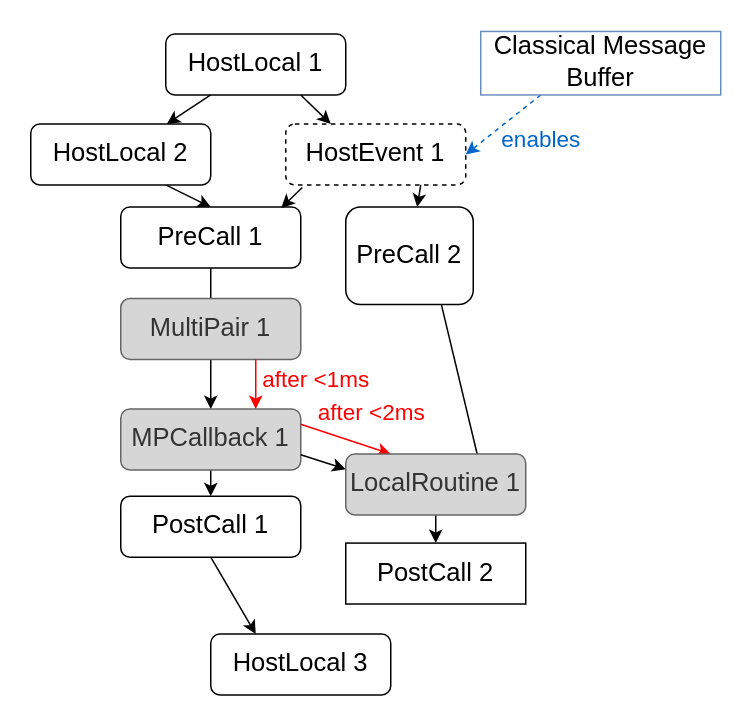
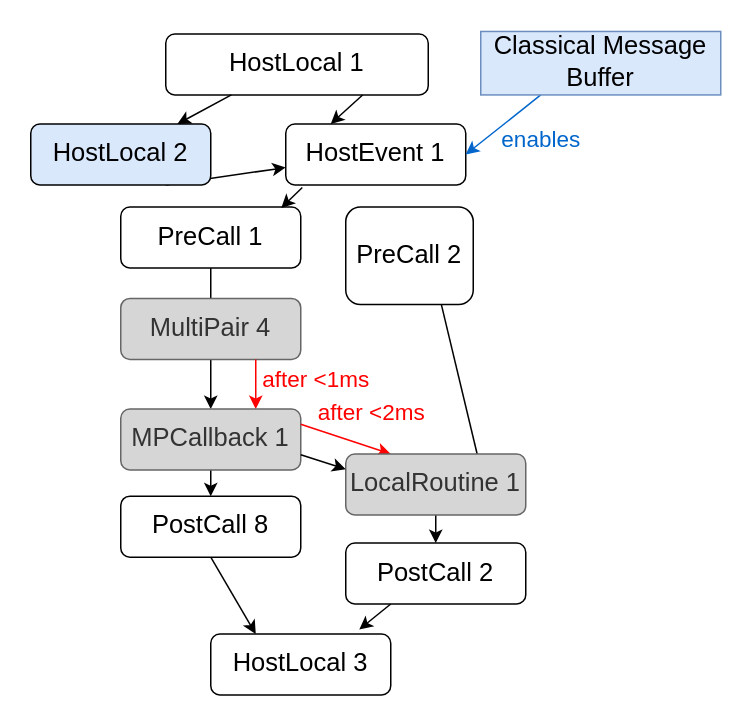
  <mxCell id="0" />
  <mxCell id="1" parent="0" />
- <mxCell id="2" value="HostLocal 1" style="rounded=1;whiteSpace=wrap;html=1;fontSize=17;container=0;fillStyle=auto;" parent="1" vertex="1"><mxGeometry x="110" y="22" width="120" height="40.615" as="geometry" /></mxCell>
- <mxCell id="3" value="HostEvent 1" style="rounded=1;whiteSpace=wrap;html=1;fontSize=17;container=0;dashed=1;" parent="1" vertex="1"><mxGeometry x="190" y="82.002" width="120" height="40.615" as="geometry" /></mxCell>
+ <mxCell id="2" value="HostLocal 1" style="rounded=1;whiteSpace=wrap;html=1;fontSize=17;container=0;fillStyle=auto;" parent="1" vertex="1"><mxGeometry x="110" y="22" width="175" height="40.615" as="geometry" /></mxCell>
+ <mxCell id="3" value="HostEvent 1" style="rounded=1;whiteSpace=wrap;html=1;fontSize=17;container=0;" parent="1" vertex="1"><mxGeometry x="190" y="82.002" width="120" height="40.615" as="geometry" /></mxCell>
  <mxCell id="4" style="edgeStyle=none;html=1;exitX=0.75;exitY=1;exitDx=0;exitDy=0;entryX=0.25;entryY=0;entryDx=0;entryDy=0;fontSize=17;" parent="1" source="2" target="3" edge="1"><mxGeometry relative="1" as="geometry" /></mxCell>
  <mxCell id="5" style="edgeStyle=none;html=1;exitX=0.5;exitY=1;exitDx=0;exitDy=0;entryX=0.5;entryY=0;entryDx=0;entryDy=0;endArrow=none;" parent="1" source="6" target="14" edge="1"><mxGeometry relative="1" as="geometry" /></mxCell>
  <mxCell id="6" value="PreCall 1" style="rounded=1;whiteSpace=wrap;html=1;fontSize=17;container=0;" parent="1" vertex="1"><mxGeometry x="80" y="137.385" width="120" height="40.615" as="geometry" /></mxCell>
  <mxCell id="7" style="edgeStyle=none;html=1;exitX=0.092;exitY=1.042;exitDx=0;exitDy=0;entryX=0.892;entryY=0.015;entryDx=0;entryDy=0;fontSize=17;exitPerimeter=0;entryPerimeter=0;" parent="1" source="3" target="6" edge="1"><mxGeometry relative="1" as="geometry" /></mxCell>
  <mxCell id="8" style="edgeStyle=none;html=1;exitX=0.5;exitY=1;exitDx=0;exitDy=0;entryX=0.25;entryY=0;entryDx=0;entryDy=0;" parent="1" source="9" target="27" edge="1"><mxGeometry relative="1" as="geometry" /></mxCell>
- <mxCell id="9" value="PostCall 1" style="rounded=1;whiteSpace=wrap;html=1;fontSize=17;container=0;" parent="1" vertex="1"><mxGeometry x="80" y="330.155" width="120" height="40.615" as="geometry" /></mxCell>
- <mxCell id="10" style="edgeStyle=none;html=1;exitX=0.75;exitY=1;exitDx=0;exitDy=0;entryX=0.5;entryY=0;entryDx=0;entryDy=0;fontSize=17;" parent="1" source="11" target="6" edge="1"><mxGeometry relative="1" as="geometry" /></mxCell>
- <mxCell id="11" value="HostLocal 2" style="rounded=1;whiteSpace=wrap;html=1;fontSize=17;container=0;" parent="1" vertex="1"><mxGeometry x="20" y="82.002" width="120" height="40.615" as="geometry" /></mxCell>
+ <mxCell id="9" value="PostCall 8" style="rounded=1;whiteSpace=wrap;html=1;fontSize=17;container=0;" parent="1" vertex="1"><mxGeometry x="80" y="330.155" width="120" height="40.615" as="geometry" /></mxCell>
+ <mxCell id="10" style="edgeStyle=none;html=1;exitX=0.75;exitY=1;exitDx=0;exitDy=0;fontSize=17;" parent="1" source="11" target="3" edge="1"><mxGeometry relative="1" as="geometry" /></mxCell>
+ <mxCell id="11" value="HostLocal 2" style="rounded=1;whiteSpace=wrap;html=1;fontSize=17;container=0;fillColor=#dae8fc;" parent="1" vertex="1"><mxGeometry x="20" y="82.002" width="120" height="40.615" as="geometry" /></mxCell>
  <mxCell id="12" style="edgeStyle=none;html=1;exitX=0.25;exitY=1;exitDx=0;exitDy=0;fontSize=17;" parent="1" source="2" target="11" edge="1"><mxGeometry relative="1" as="geometry" /></mxCell>
  <mxCell id="13" style="edgeStyle=none;html=1;exitX=0.5;exitY=1;exitDx=0;exitDy=0;entryX=0.5;entryY=0;entryDx=0;entryDy=0;" parent="1" source="14" target="17" edge="1"><mxGeometry relative="1" as="geometry" /></mxCell>
- <mxCell id="14" value="MultiPair 1" style="rounded=1;whiteSpace=wrap;html=1;fontSize=17;container=0;fillColor=#D6D6D6;strokeColor=#666666;fontColor=#333333;" parent="1" vertex="1"><mxGeometry x="80" y="198.308" width="120" height="40.615" as="geometry" /></mxCell>
+ <mxCell id="14" value="MultiPair 4" style="rounded=1;whiteSpace=wrap;html=1;fontSize=17;container=0;fillColor=#D6D6D6;strokeColor=#666666;fontColor=#333333;" parent="1" vertex="1"><mxGeometry x="80" y="198.308" width="120" height="40.615" as="geometry" /></mxCell>
  <mxCell id="15" style="edgeStyle=none;html=1;exitX=0.5;exitY=1;exitDx=0;exitDy=0;entryX=0.5;entryY=0;entryDx=0;entryDy=0;" parent="1" source="17" target="9" edge="1"><mxGeometry relative="1" as="geometry" /></mxCell>
  <mxCell id="16" value="after &amp;lt;1ms" style="edgeStyle=none;html=1;exitX=0.75;exitY=0;exitDx=0;exitDy=0;entryX=0.75;entryY=1;entryDx=0;entryDy=0;strokeColor=#FF0000;fontColor=#FF0000;startArrow=classic;startFill=1;endArrow=none;endFill=0;fontSize=15;labelBackgroundColor=none;" parent="1" source="17" target="14" edge="1"><mxGeometry x="0.209" y="-40" relative="1" as="geometry"><mxPoint as="offset" /></mxGeometry></mxCell>
  <mxCell id="17" value="MPCallback 1" style="rounded=1;whiteSpace=wrap;html=1;fontSize=17;container=0;fillColor=#D6D6D6;strokeColor=#666666;fontColor=#333333;" parent="1" vertex="1"><mxGeometry x="80" y="272.002" width="120" height="40.615" as="geometry" /></mxCell>
  <mxCell id="18" style="edgeStyle=none;html=1;exitX=0.75;exitY=1;exitDx=0;exitDy=0;" parent="1" source="19" edge="1"><mxGeometry relative="1" as="geometry"><mxPoint x="320" y="312" as="targetPoint" /></mxGeometry></mxCell>
  <mxCell id="19" value="PreCall 2" style="rounded=1;whiteSpace=wrap;html=1;fontSize=17;container=0;" parent="1" vertex="1"><mxGeometry x="230" y="137.385" width="85" height="65" as="geometry" /></mxCell>
- <mxCell id="20" style="edgeStyle=none;html=1;exitX=0.75;exitY=1;exitDx=0;exitDy=0;fontSize=17;" parent="1" source="3" target="19" edge="1"><mxGeometry relative="1" as="geometry" /></mxCell>
  <mxCell id="21" style="edgeStyle=none;html=1;exitX=0.5;exitY=1;exitDx=0;exitDy=0;entryX=0.5;entryY=0;entryDx=0;entryDy=0;" parent="1" source="23" target="26" edge="1"><mxGeometry relative="1" as="geometry" /></mxCell>
  <mxCell id="22" value="after &amp;lt;2ms" style="edgeStyle=none;html=1;exitX=0.25;exitY=0;exitDx=0;exitDy=0;entryX=1;entryY=0.25;entryDx=0;entryDy=0;fontColor=#FF0000;strokeColor=#FF0000;startArrow=classic;startFill=1;endArrow=none;endFill=0;fontSize=15;labelBackgroundColor=none;" parent="1" source="23" target="17" edge="1"><mxGeometry x="-0.323" y="-23" relative="1" as="geometry"><mxPoint as="offset" /></mxGeometry></mxCell>
  <mxCell id="23" value="LocalRoutine 1" style="rounded=1;whiteSpace=wrap;html=1;fontSize=17;container=0;fillColor=#D6D6D6;strokeColor=#666666;fontColor=#333333;" parent="1" vertex="1"><mxGeometry x="230" y="301.995" width="120" height="40.615" as="geometry" /></mxCell>
  <mxCell id="24" style="edgeStyle=none;html=1;exitX=1;exitY=0.75;exitDx=0;exitDy=0;fontSize=17;entryX=0;entryY=0.25;entryDx=0;entryDy=0;" parent="1" source="17" target="23" edge="1"><mxGeometry relative="1" as="geometry"><mxPoint x="240" y="312" as="targetPoint" /></mxGeometry></mxCell>
- <mxCell id="26" value="PostCall 2" style="whiteSpace=wrap;html=1;fontSize=17;container=0;rounded=0;" parent="1" vertex="1"><mxGeometry x="230" y="361.389" width="120" height="40.615" as="geometry" /></mxCell>
+ <mxCell id="25" style="edgeStyle=none;html=1;exitX=0.25;exitY=1;exitDx=0;exitDy=0;entryX=0.825;entryY=-0.074;entryDx=0;entryDy=0;entryPerimeter=0;" parent="1" source="26" target="27" edge="1"><mxGeometry relative="1" as="geometry" /></mxCell>
+ <mxCell id="26" value="PostCall 2" style="rounded=1;whiteSpace=wrap;html=1;fontSize=17;container=0;" parent="1" vertex="1"><mxGeometry x="230" y="361.389" width="120" height="40.615" as="geometry" /></mxCell>
  <mxCell id="27" value="HostLocal 3" style="rounded=1;whiteSpace=wrap;html=1;fontSize=17;container=0;" parent="1" vertex="1"><mxGeometry x="140" y="422.005" width="120" height="40.615" as="geometry" /></mxCell>
- <mxCell id="28" value="enables" style="edgeStyle=none;html=1;exitX=0.25;exitY=1;exitDx=0;exitDy=0;strokeColor=#0066CC;fontColor=#0066CC;fontSize=15;labelBackgroundColor=none;entryX=1;entryY=0.5;entryDx=0;entryDy=0;dashed=1;" parent="1" source="29" target="3" edge="1"><mxGeometry x="-0.428" y="23" relative="1" as="geometry"><mxPoint x="290" y="82" as="targetPoint" /><mxPoint as="offset" /></mxGeometry></mxCell>
- <mxCell id="29" value="Classical Message Buffer" style="rounded=0;whiteSpace=wrap;html=1;fontSize=17;fillColor=#ffffff;strokeColor=#6c8ebf;" parent="1" vertex="1"><mxGeometry x="320" y="20.31" width="160" height="42.31" as="geometry" /></mxCell>
+ <mxCell id="28" value="enables" style="edgeStyle=none;html=1;exitX=0.25;exitY=1;exitDx=0;exitDy=0;strokeColor=#0066CC;fontColor=#0066CC;fontSize=15;labelBackgroundColor=none;entryX=1;entryY=0.5;entryDx=0;entryDy=0;" parent="1" source="29" target="3" edge="1"><mxGeometry x="-0.428" y="23" relative="1" as="geometry"><mxPoint x="290" y="82" as="targetPoint" /><mxPoint as="offset" /></mxGeometry></mxCell>
+ <mxCell id="29" value="Classical Message Buffer" style="rounded=0;whiteSpace=wrap;html=1;fontSize=17;fillColor=#dae8fc;strokeColor=#6c8ebf;" parent="1" vertex="1"><mxGeometry x="320" y="20.31" width="160" height="42.31" as="geometry" /></mxCell>
